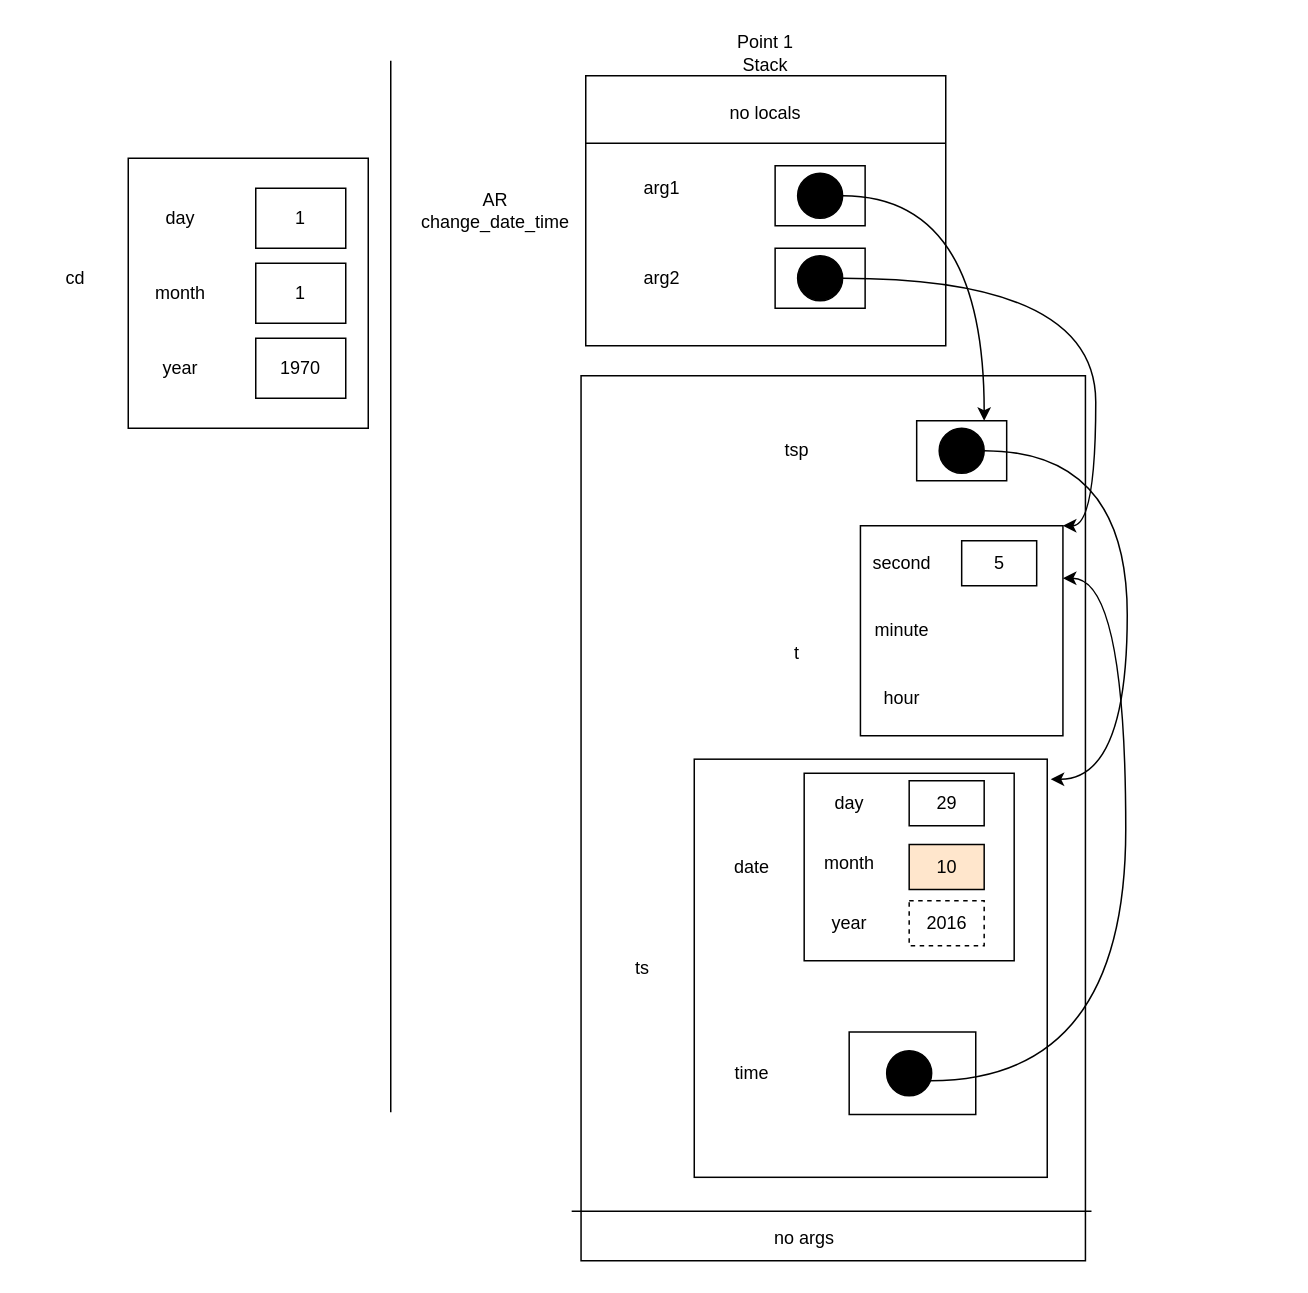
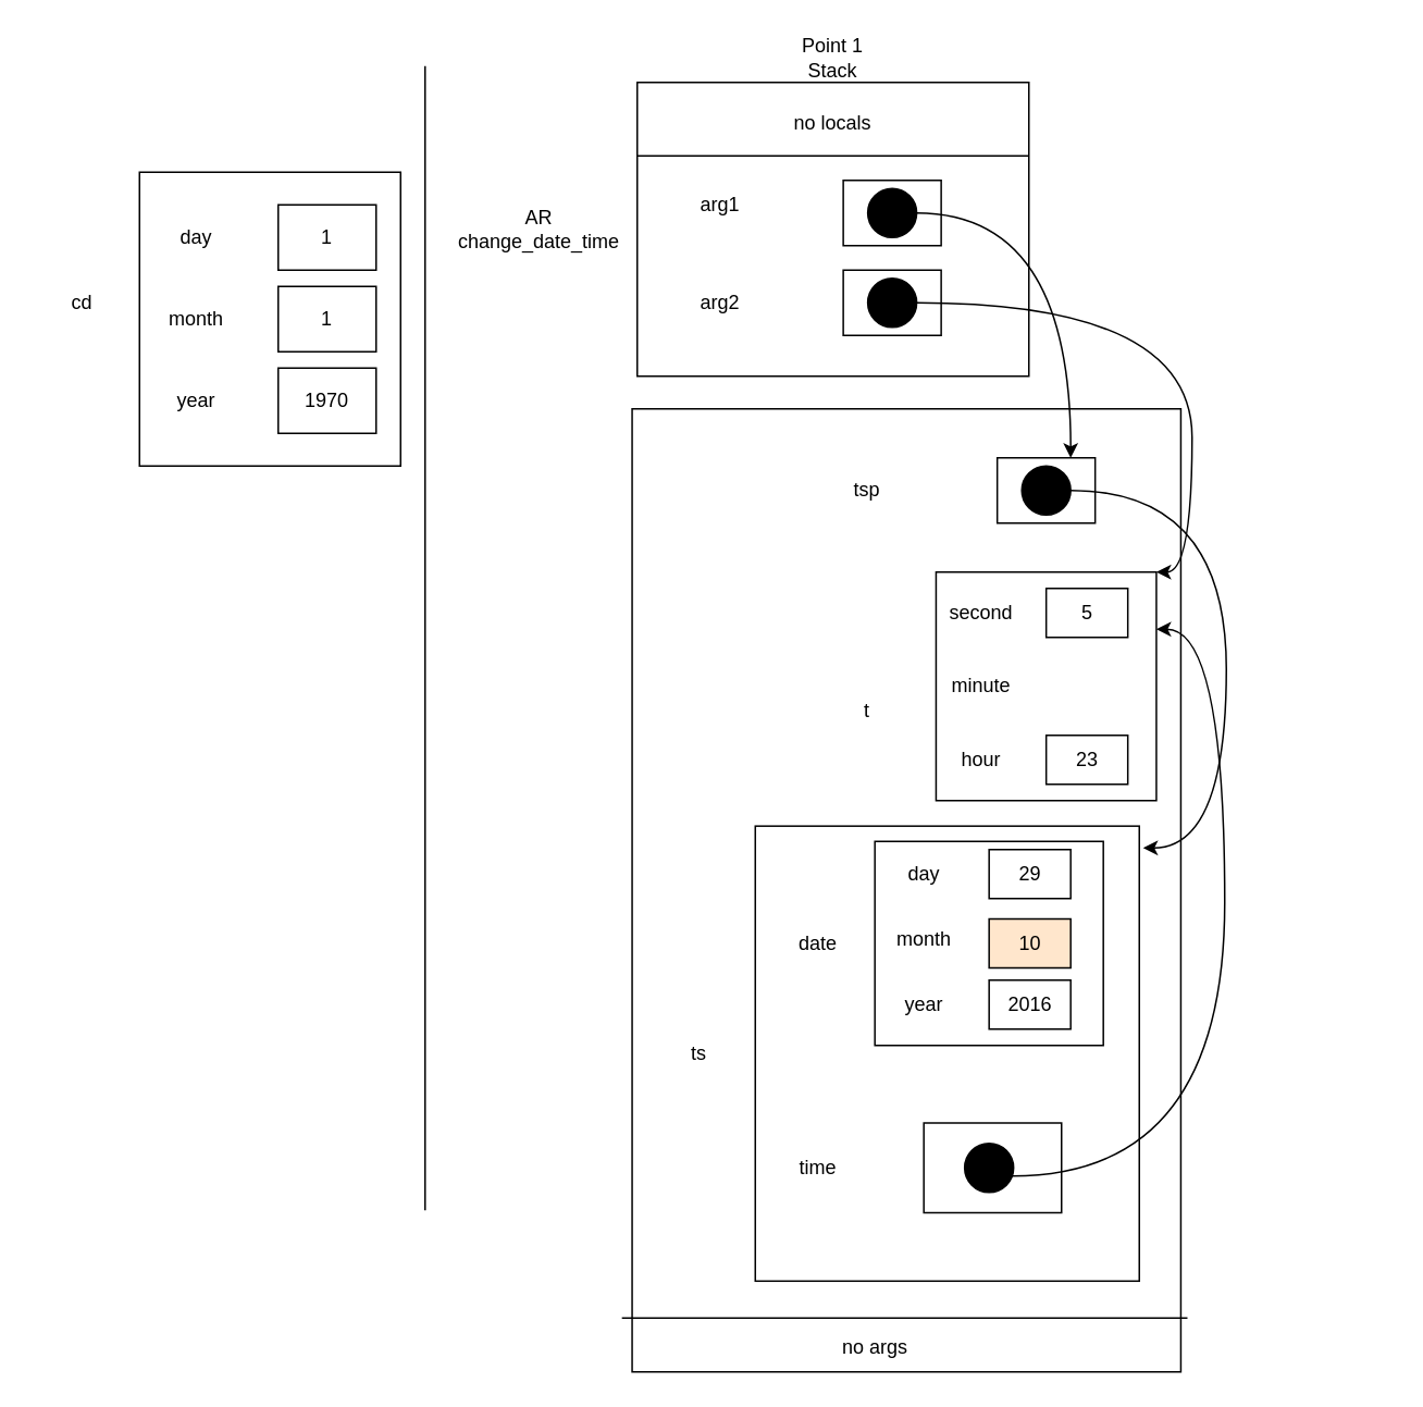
  <mxCell id="0" />
  <mxCell id="1" parent="0" />
  <mxCell id="2" value="" style="rounded=0;whiteSpace=wrap;html=1;rotation=90;" vertex="1" parent="1"><mxGeometry x="260" y="376.88" width="590" height="336.25" as="geometry" /></mxCell>
  <mxCell id="3" value="" style="rounded=0;whiteSpace=wrap;html=1;rotation=90;" vertex="1" parent="1"><mxGeometry x="576.25" y="516.25" width="114.37" height="122.5" as="geometry" /></mxCell>
  <mxCell id="4" value="" style="rounded=0;whiteSpace=wrap;html=1;rotation=90;" vertex="1" parent="1"><mxGeometry x="440.62" y="527.34" width="278.75" height="235.32" as="geometry" /></mxCell>
  <mxCell id="5" value="" style="rounded=0;whiteSpace=wrap;html=1;fillColor=#FFFFFF;" vertex="1" parent="1"><mxGeometry x="535.62" y="515.01" width="140" height="124.99" as="geometry" /></mxCell>
  <mxCell id="6" value="Point 1&lt;br&gt;Stack" style="text;html=1;strokeColor=none;fillColor=none;align=center;verticalAlign=middle;whiteSpace=wrap;rounded=0;" vertex="1" parent="1"><mxGeometry x="480" y="20" width="60" height="30" as="geometry" /></mxCell>
  <mxCell id="7" value="" style="rounded=0;whiteSpace=wrap;html=1;rotation=90;" vertex="1" parent="1"><mxGeometry x="420" y="20" width="180" height="240" as="geometry" /></mxCell>
  <mxCell id="8" value="AR change_date_time" style="text;html=1;strokeColor=none;fillColor=none;align=center;verticalAlign=middle;whiteSpace=wrap;rounded=0;" vertex="1" parent="1"><mxGeometry x="300" y="125" width="60" height="30" as="geometry" /></mxCell>
  <mxCell id="9" value="" style="endArrow=none;html=1;rounded=0;" edge="1" parent="1"><mxGeometry width="50" height="50" relative="1" as="geometry"><mxPoint x="260" y="741" as="sourcePoint" /><mxPoint x="260" y="40" as="targetPoint" /></mxGeometry></mxCell>
  <mxCell id="10" value="" style="rounded=0;whiteSpace=wrap;html=1;rotation=90;" vertex="1" parent="1"><mxGeometry x="75" y="115" width="180" height="160" as="geometry" /></mxCell>
  <mxCell id="11" value="cd" style="text;html=1;strokeColor=none;fillColor=none;align=center;verticalAlign=middle;whiteSpace=wrap;rounded=0;" vertex="1" parent="1"><mxGeometry y="170" width="60" height="30" as="geometry" x="20" /></mxCell>
  <mxCell id="12" value="day" style="text;html=1;strokeColor=none;fillColor=none;align=center;verticalAlign=middle;whiteSpace=wrap;rounded=0;" vertex="1" parent="1"><mxGeometry x="90" y="130" width="60" height="30" as="geometry" /></mxCell>
  <mxCell id="13" value="month" style="text;html=1;strokeColor=none;fillColor=none;align=center;verticalAlign=middle;whiteSpace=wrap;rounded=0;" vertex="1" parent="1"><mxGeometry x="90" y="180" width="60" height="30" as="geometry" /></mxCell>
  <mxCell id="14" value="year" style="text;html=1;strokeColor=none;fillColor=none;align=center;verticalAlign=middle;whiteSpace=wrap;rounded=0;" vertex="1" parent="1"><mxGeometry x="90" y="230" width="60" height="30" as="geometry" /></mxCell>
  <mxCell id="15" value="1" style="rounded=0;whiteSpace=wrap;html=1;" vertex="1" parent="1"><mxGeometry x="170" y="125" width="60" height="40" as="geometry" /></mxCell>
  <mxCell id="16" value="1" style="rounded=0;whiteSpace=wrap;html=1;" vertex="1" parent="1"><mxGeometry x="170" y="175" width="60" height="40" as="geometry" /></mxCell>
  <mxCell id="17" value="1970" style="rounded=0;whiteSpace=wrap;html=1;" vertex="1" parent="1"><mxGeometry x="170" y="225" width="60" height="40" as="geometry" /></mxCell>
  <mxCell id="18" value="" style="endArrow=none;html=1;rounded=0;entryX=0.944;entryY=-0.012;entryDx=0;entryDy=0;entryPerimeter=0;" edge="1" parent="1" target="2"><mxGeometry width="50" height="50" relative="1" as="geometry"><mxPoint x="380.62" y="807" as="sourcePoint" /><mxPoint x="610.62" y="410" as="targetPoint" /></mxGeometry></mxCell>
  <mxCell id="19" value="no args" style="text;html=1;strokeColor=none;fillColor=none;align=center;verticalAlign=middle;whiteSpace=wrap;rounded=0;" vertex="1" parent="1"><mxGeometry x="505.62" y="810" width="60" height="30" as="geometry" /></mxCell>
  <mxCell id="20" value="tsp" style="text;html=1;strokeColor=none;fillColor=none;align=center;verticalAlign=middle;whiteSpace=wrap;rounded=0;" vertex="1" parent="1"><mxGeometry x="500.62" y="285" width="60" height="30" as="geometry" /></mxCell>
  <mxCell id="21" value="t" style="text;html=1;strokeColor=none;fillColor=none;align=center;verticalAlign=middle;whiteSpace=wrap;rounded=0;" vertex="1" parent="1"><mxGeometry x="500.62" y="420" width="60" height="30" as="geometry" /></mxCell>
  <mxCell id="22" value="" style="rounded=0;whiteSpace=wrap;html=1;" vertex="1" parent="1"><mxGeometry x="610.62" y="280" width="60" height="40" as="geometry" /></mxCell>
  <mxCell id="23" value="" style="rounded=0;whiteSpace=wrap;html=1;rotation=90;" vertex="1" parent="1"><mxGeometry x="570.62" y="352.5" width="140" height="135" as="geometry" /></mxCell>
  <mxCell id="24" value="second" style="text;html=1;strokeColor=none;fillColor=none;align=center;verticalAlign=middle;whiteSpace=wrap;rounded=0;" vertex="1" parent="1"><mxGeometry x="570.62" y="360" width="60" height="30" as="geometry" /></mxCell>
  <mxCell id="25" value="minute" style="text;html=1;strokeColor=none;fillColor=none;align=center;verticalAlign=middle;whiteSpace=wrap;rounded=0;" vertex="1" parent="1"><mxGeometry x="570.62" y="405" width="60" height="30" as="geometry" /></mxCell>
  <mxCell id="26" value="hour" style="text;html=1;strokeColor=none;fillColor=none;align=center;verticalAlign=middle;whiteSpace=wrap;rounded=0;" vertex="1" parent="1"><mxGeometry x="570.62" y="450" width="60" height="30" as="geometry" /></mxCell>
  <mxCell id="27" value="5" style="rounded=0;whiteSpace=wrap;html=1;" vertex="1" parent="1"><mxGeometry x="640.62" y="360" width="50" height="30" as="geometry" /></mxCell>
+ <mxCell id="28" value="23" style="rounded=0;whiteSpace=wrap;html=1;" vertex="1" parent="1"><mxGeometry x="640.62" y="450" width="50" height="30" as="geometry" /></mxCell>
  <mxCell id="29" value="day" style="text;html=1;strokeColor=none;fillColor=none;align=center;verticalAlign=middle;whiteSpace=wrap;rounded=0;" vertex="1" parent="1"><mxGeometry x="535.62" y="520" width="60" height="30" as="geometry" /></mxCell>
  <mxCell id="30" value="month" style="text;html=1;strokeColor=none;fillColor=none;align=center;verticalAlign=middle;whiteSpace=wrap;rounded=0;" vertex="1" parent="1"><mxGeometry x="535.62" y="560" width="60" height="30" as="geometry" /></mxCell>
  <mxCell id="31" value="year" style="text;html=1;strokeColor=none;fillColor=none;align=center;verticalAlign=middle;whiteSpace=wrap;rounded=0;" vertex="1" parent="1"><mxGeometry x="535.62" y="600" width="60" height="30" as="geometry" /></mxCell>
  <mxCell id="32" value="29" style="rounded=0;whiteSpace=wrap;html=1;" vertex="1" parent="1"><mxGeometry x="605.62" y="520" width="50" height="30" as="geometry" /></mxCell>
  <mxCell id="33" value="10" style="rounded=0;whiteSpace=wrap;html=1;fillColor=#ffe6cc;" vertex="1" parent="1"><mxGeometry x="605.62" y="562.5" width="50" height="30" as="geometry" /></mxCell>
- <mxCell id="34" value="2016" style="rounded=0;whiteSpace=wrap;html=1;dashed=1;" vertex="1" parent="1"><mxGeometry x="605.62" y="600" width="50" height="30" as="geometry" /></mxCell>
+ <mxCell id="34" value="2016" style="rounded=0;whiteSpace=wrap;html=1;" vertex="1" parent="1"><mxGeometry x="605.62" y="600" width="50" height="30" as="geometry" /></mxCell>
  <mxCell id="35" value="" style="rounded=0;whiteSpace=wrap;html=1;" vertex="1" parent="1"><mxGeometry x="565.62" y="687.5" width="84.38" height="55" as="geometry" /></mxCell>
  <mxCell id="36" style="edgeStyle=orthogonalEdgeStyle;rounded=0;orthogonalLoop=1;jettySize=auto;html=1;curved=1;" edge="1" parent="1" source="37"><mxGeometry relative="1" as="geometry"><mxPoint x="700" y="519" as="targetPoint" /><Array as="points"><mxPoint x="751" y="300" /><mxPoint x="751" y="519" /></Array></mxGeometry></mxCell>
  <mxCell id="37" value="" style="ellipse;whiteSpace=wrap;html=1;aspect=fixed;fillColor=#000000;" vertex="1" parent="1"><mxGeometry x="625.62" y="285" width="30" height="30" as="geometry" /></mxCell>
  <mxCell id="38" value="ts" style="text;html=1;strokeColor=none;fillColor=none;align=center;verticalAlign=middle;whiteSpace=wrap;rounded=0;" vertex="1" parent="1"><mxGeometry x="397.82" y="630" width="60" height="30" as="geometry" /></mxCell>
  <mxCell id="39" value="date" style="text;html=1;strokeColor=none;fillColor=none;align=center;verticalAlign=middle;whiteSpace=wrap;rounded=0;" vertex="1" parent="1"><mxGeometry x="470.62" y="562.5" width="60" height="30" as="geometry" /></mxCell>
  <mxCell id="40" value="time" style="text;html=1;strokeColor=none;fillColor=none;align=center;verticalAlign=middle;whiteSpace=wrap;rounded=0;" vertex="1" parent="1"><mxGeometry x="470.62" y="700" width="60" height="30" as="geometry" /></mxCell>
  <mxCell id="41" value="" style="endArrow=none;html=1;rounded=0;curved=1;exitX=0.25;exitY=1;exitDx=0;exitDy=0;entryX=0.25;entryY=0;entryDx=0;entryDy=0;" edge="1" parent="1" source="7" target="7"><mxGeometry width="50" height="50" relative="1" as="geometry"><mxPoint x="450" y="400" as="sourcePoint" /><mxPoint x="500" y="350" as="targetPoint" /></mxGeometry></mxCell>
  <mxCell id="42" value="no locals" style="text;html=1;strokeColor=none;fillColor=none;align=center;verticalAlign=middle;whiteSpace=wrap;rounded=0;" vertex="1" parent="1"><mxGeometry x="480" y="60" width="60" height="30" as="geometry" /></mxCell>
  <mxCell id="43" value="arg1" style="text;html=1;strokeColor=none;fillColor=none;align=center;verticalAlign=middle;whiteSpace=wrap;rounded=0;" vertex="1" parent="1"><mxGeometry x="410.62" y="110" width="60" height="30" as="geometry" /></mxCell>
  <mxCell id="44" value="arg2" style="text;html=1;strokeColor=none;fillColor=none;align=center;verticalAlign=middle;whiteSpace=wrap;rounded=0;" vertex="1" parent="1"><mxGeometry x="410.62" y="170" width="60" height="30" as="geometry" /></mxCell>
  <mxCell id="45" value="" style="rounded=0;whiteSpace=wrap;html=1;fillColor=#FFFFFF;" vertex="1" parent="1"><mxGeometry x="516.25" y="110" width="60" height="40" as="geometry" /></mxCell>
  <mxCell id="46" value="" style="rounded=0;whiteSpace=wrap;html=1;fillColor=#FFFFFF;" vertex="1" parent="1"><mxGeometry x="516.25" y="165" width="60" height="40" as="geometry" /></mxCell>
  <mxCell id="47" style="edgeStyle=orthogonalEdgeStyle;curved=1;rounded=0;orthogonalLoop=1;jettySize=auto;html=1;entryX=0;entryY=0;entryDx=0;entryDy=0;" edge="1" parent="1" source="48" target="23"><mxGeometry relative="1" as="geometry"><Array as="points"><mxPoint x="730" y="185" /><mxPoint x="730" y="350" /></Array></mxGeometry></mxCell>
  <mxCell id="48" value="" style="ellipse;whiteSpace=wrap;html=1;aspect=fixed;fillColor=#000000;" vertex="1" parent="1"><mxGeometry x="531.25" y="170" width="30" height="30" as="geometry" /></mxCell>
  <mxCell id="49" style="edgeStyle=orthogonalEdgeStyle;curved=1;rounded=0;orthogonalLoop=1;jettySize=auto;html=1;entryX=0.75;entryY=0;entryDx=0;entryDy=0;" edge="1" parent="1" source="50" target="22"><mxGeometry relative="1" as="geometry" /></mxCell>
  <mxCell id="50" value="" style="ellipse;whiteSpace=wrap;html=1;aspect=fixed;fillColor=#000000;" vertex="1" parent="1"><mxGeometry x="531.25" y="115" width="30" height="30" as="geometry" /></mxCell>
  <mxCell id="51" style="edgeStyle=orthogonalEdgeStyle;curved=1;rounded=0;orthogonalLoop=1;jettySize=auto;html=1;entryX=0.25;entryY=0;entryDx=0;entryDy=0;" edge="1" parent="1" source="52" target="23"><mxGeometry relative="1" as="geometry"><Array as="points"><mxPoint x="750" y="720" /><mxPoint x="750" y="385" /></Array></mxGeometry></mxCell>
  <mxCell id="52" value="" style="ellipse;whiteSpace=wrap;html=1;aspect=fixed;fillColor=#000000;" vertex="1" parent="1"><mxGeometry x="590.62" y="700" width="30" height="30" as="geometry" /></mxCell>
